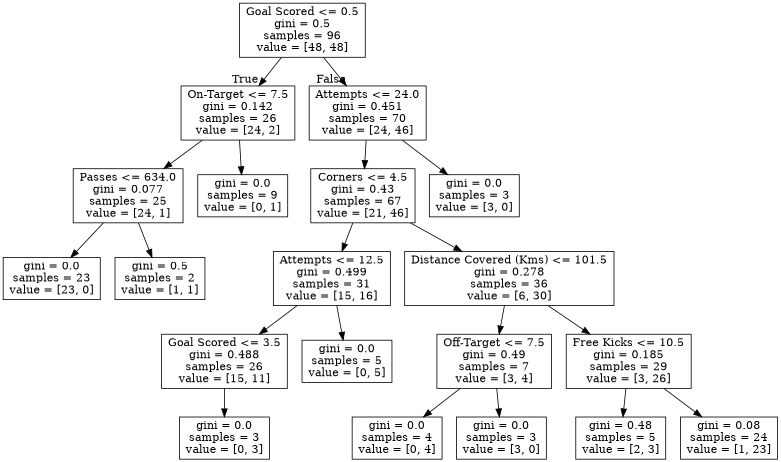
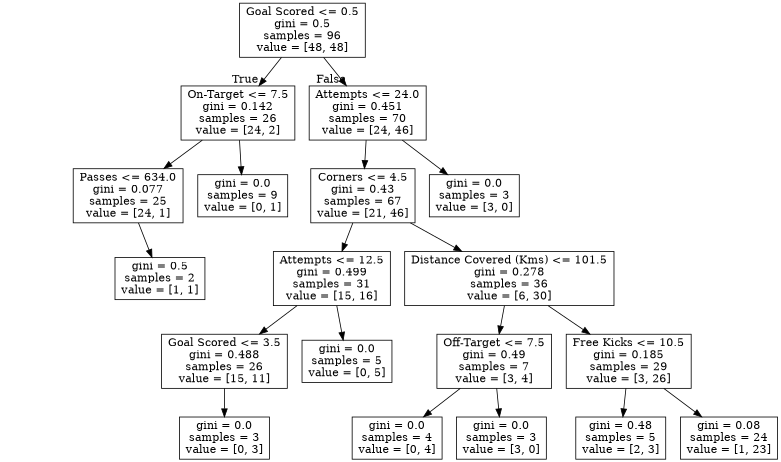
  digraph {
    node [shape=box]
    n1 [label="Goal Scored <= 0.5\ngini = 0.5\nsamples = 96\nvalue = [48, 48]"]
    n2 [label="On-Target <= 7.5\ngini = 0.142\nsamples = 26\nvalue = [24, 2]"]
    n3 [label="Attempts <= 24.0\ngini = 0.451\nsamples = 70\nvalue = [24, 46]"]
    n4 [label="Passes <= 634.0\ngini = 0.077\nsamples = 25\nvalue = [24, 1]"]
    n5 [label="gini = 0.0\nsamples = 9\nvalue = [0, 1]"]
    n6 [label="Corners <= 4.5\ngini = 0.43\nsamples = 67\nvalue = [21, 46]"]
    n7 [label="gini = 0.0\nsamples = 3\nvalue = [3, 0]"]
-   n8 [label="gini = 0.0\nsamples = 23\nvalue = [23, 0]"]
    n9 [label="gini = 0.5\nsamples = 2\nvalue = [1, 1]"]
    n10 [label="Attempts <= 12.5\ngini = 0.499\nsamples = 31\nvalue = [15, 16]"]
    n11 [label="Distance Covered (Kms) <= 101.5\ngini = 0.278\nsamples = 36\nvalue = [6, 30]"]
    n12 [label="Goal Scored <= 3.5\ngini = 0.488\nsamples = 26\nvalue = [15, 11]"]
    n13 [label="gini = 0.0\nsamples = 5\nvalue = [0, 5]"]
    n14 [label="Off-Target <= 7.5\ngini = 0.49\nsamples = 7\nvalue = [3, 4]"]
    n15 [label="Free Kicks <= 10.5\ngini = 0.185\nsamples = 29\nvalue = [3, 26]"]
    n16 [label="gini = 0.0\nsamples = 3\nvalue = [0, 3]"]
    n17 [label="gini = 0.0\nsamples = 4\nvalue = [0, 4]"]
    n18 [label="gini = 0.0\nsamples = 3\nvalue = [3, 0]"]
    n19 [label="gini = 0.48\nsamples = 5\nvalue = [2, 3]"]
    n20 [label="gini = 0.08\nsamples = 24\nvalue = [1, 23]"]
    n1 -> n2 [headlabel=True labelangle=45 labeldistance=2.5]
    n1 -> n3 [headlabel=False labelangle=-45 labeldistance=2.5]
    n2 -> n4
    n2 -> n5
    n3 -> n6
    n3 -> n7
-   n4 -> n8
    n4 -> n9
    n6 -> n10
    n6 -> n11
    n10 -> n12
    n10 -> n13
    n11 -> n14
    n11 -> n15
    n12 -> n16
    n14 -> n17
    n14 -> n18
    n15 -> n19
    n15 -> n20
  }
